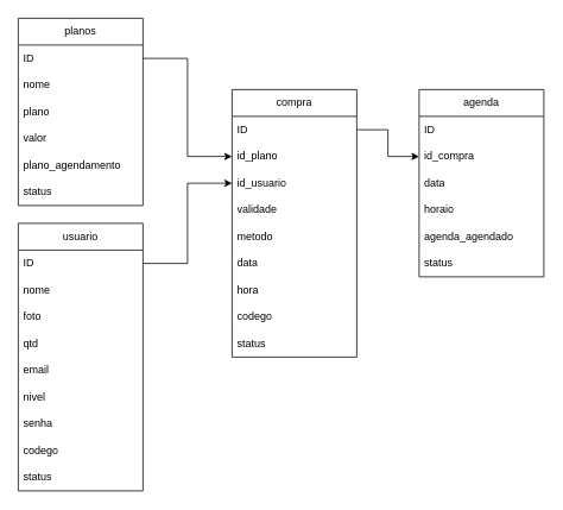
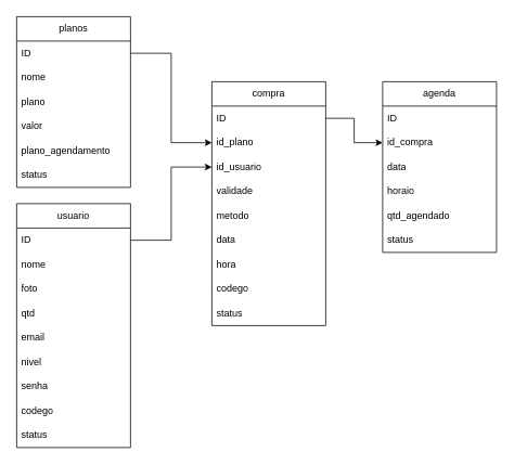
  <mxCell id="0" />
  <mxCell id="1" parent="0" />
  <mxCell id="2" value="usuario" style="swimlane;fontStyle=0;childLayout=stackLayout;horizontal=1;startSize=30;horizontalStack=0;resizeParent=1;resizeParentMax=0;resizeLast=0;collapsible=1;marginBottom=0;whiteSpace=wrap;html=1;" vertex="1" parent="1"><mxGeometry x="20" y="250" width="140" height="300" as="geometry"><mxRectangle x="20" y="170" width="80" height="30" as="alternateBounds" /></mxGeometry></mxCell>
  <mxCell id="3" value="ID" style="text;strokeColor=none;fillColor=none;align=left;verticalAlign=middle;spacingLeft=4;spacingRight=4;overflow=hidden;points=[[0,0.5],[1,0.5]];portConstraint=eastwest;rotatable=0;whiteSpace=wrap;html=1;shadow=0;" vertex="1" parent="2"><mxGeometry y="30" width="140" height="30" as="geometry" /></mxCell>
  <mxCell id="4" value="nome" style="text;strokeColor=none;fillColor=none;align=left;verticalAlign=middle;spacingLeft=4;spacingRight=4;overflow=hidden;points=[[0,0.5],[1,0.5]];portConstraint=eastwest;rotatable=0;whiteSpace=wrap;html=1;rounded=0;" vertex="1" parent="2"><mxGeometry y="60" width="140" height="30" as="geometry" /></mxCell>
  <mxCell id="5" value="foto" style="text;strokeColor=none;fillColor=none;align=left;verticalAlign=middle;spacingLeft=4;spacingRight=4;overflow=hidden;points=[[0,0.5],[1,0.5]];portConstraint=eastwest;rotatable=0;whiteSpace=wrap;html=1;" vertex="1" parent="2"><mxGeometry y="90" width="140" height="30" as="geometry" /></mxCell>
  <mxCell id="6" value="qtd" style="text;strokeColor=none;fillColor=none;align=left;verticalAlign=middle;spacingLeft=4;spacingRight=4;overflow=hidden;points=[[0,0.5],[1,0.5]];portConstraint=eastwest;rotatable=0;whiteSpace=wrap;html=1;" vertex="1" parent="2"><mxGeometry y="120" width="140" height="30" as="geometry" /></mxCell>
  <mxCell id="7" value="email" style="text;strokeColor=none;fillColor=none;align=left;verticalAlign=middle;spacingLeft=4;spacingRight=4;overflow=hidden;points=[[0,0.5],[1,0.5]];portConstraint=eastwest;rotatable=0;whiteSpace=wrap;html=1;" vertex="1" parent="2"><mxGeometry y="150" width="140" height="30" as="geometry" /></mxCell>
  <mxCell id="8" value="nivel" style="text;strokeColor=none;fillColor=none;align=left;verticalAlign=middle;spacingLeft=4;spacingRight=4;overflow=hidden;points=[[0,0.5],[1,0.5]];portConstraint=eastwest;rotatable=0;whiteSpace=wrap;html=1;" vertex="1" parent="2"><mxGeometry y="180" width="140" height="30" as="geometry" /></mxCell>
  <mxCell id="9" value="senha" style="text;strokeColor=none;fillColor=none;align=left;verticalAlign=middle;spacingLeft=4;spacingRight=4;overflow=hidden;points=[[0,0.5],[1,0.5]];portConstraint=eastwest;rotatable=0;whiteSpace=wrap;html=1;" vertex="1" parent="2"><mxGeometry y="210" width="140" height="30" as="geometry" /></mxCell>
  <mxCell id="10" value="codego" style="text;strokeColor=none;fillColor=none;align=left;verticalAlign=middle;spacingLeft=4;spacingRight=4;overflow=hidden;points=[[0,0.5],[1,0.5]];portConstraint=eastwest;rotatable=0;whiteSpace=wrap;html=1;" vertex="1" parent="2"><mxGeometry y="240" width="140" height="30" as="geometry" /></mxCell>
  <mxCell id="11" value="status" style="text;strokeColor=none;fillColor=none;align=left;verticalAlign=middle;spacingLeft=4;spacingRight=4;overflow=hidden;points=[[0,0.5],[1,0.5]];portConstraint=eastwest;rotatable=0;whiteSpace=wrap;html=1;" vertex="1" parent="2"><mxGeometry y="270" width="140" height="30" as="geometry" /></mxCell>
  <mxCell id="12" value="planos" style="swimlane;fontStyle=0;childLayout=stackLayout;horizontal=1;startSize=30;horizontalStack=0;resizeParent=1;resizeParentMax=0;resizeLast=0;collapsible=1;marginBottom=0;whiteSpace=wrap;html=1;" vertex="1" parent="1"><mxGeometry x="20" y="20" width="140" height="210" as="geometry"><mxRectangle x="20" y="140" width="80" height="30" as="alternateBounds" /></mxGeometry></mxCell>
  <mxCell id="13" value="ID" style="text;strokeColor=none;fillColor=none;align=left;verticalAlign=middle;spacingLeft=4;spacingRight=4;overflow=hidden;points=[[0,0.5],[1,0.5]];portConstraint=eastwest;rotatable=0;whiteSpace=wrap;html=1;" vertex="1" parent="12"><mxGeometry y="30" width="140" height="30" as="geometry" /></mxCell>
  <mxCell id="14" value="nome" style="text;strokeColor=none;fillColor=none;align=left;verticalAlign=middle;spacingLeft=4;spacingRight=4;overflow=hidden;points=[[0,0.5],[1,0.5]];portConstraint=eastwest;rotatable=0;whiteSpace=wrap;html=1;rounded=0;" vertex="1" parent="12"><mxGeometry y="60" width="140" height="30" as="geometry" /></mxCell>
  <mxCell id="15" value="plano" style="text;strokeColor=none;fillColor=none;align=left;verticalAlign=middle;spacingLeft=4;spacingRight=4;overflow=hidden;points=[[0,0.5],[1,0.5]];portConstraint=eastwest;rotatable=0;whiteSpace=wrap;html=1;" vertex="1" parent="12"><mxGeometry y="90" width="140" height="30" as="geometry" /></mxCell>
  <mxCell id="16" value="valor" style="text;strokeColor=none;fillColor=none;align=left;verticalAlign=middle;spacingLeft=4;spacingRight=4;overflow=hidden;points=[[0,0.5],[1,0.5]];portConstraint=eastwest;rotatable=0;whiteSpace=wrap;html=1;" vertex="1" parent="12"><mxGeometry y="120" width="140" height="30" as="geometry" /></mxCell>
  <mxCell id="17" value="plano_agendamento" style="text;strokeColor=none;fillColor=none;align=left;verticalAlign=middle;spacingLeft=4;spacingRight=4;overflow=hidden;points=[[0,0.5],[1,0.5]];portConstraint=eastwest;rotatable=0;whiteSpace=wrap;html=1;" vertex="1" parent="12"><mxGeometry y="150" width="140" height="30" as="geometry" /></mxCell>
  <mxCell id="18" value="status" style="text;strokeColor=none;fillColor=none;align=left;verticalAlign=middle;spacingLeft=4;spacingRight=4;overflow=hidden;points=[[0,0.5],[1,0.5]];portConstraint=eastwest;rotatable=0;whiteSpace=wrap;html=1;" vertex="1" parent="12"><mxGeometry y="180" width="140" height="30" as="geometry" /></mxCell>
  <mxCell id="19" value="agenda" style="swimlane;fontStyle=0;childLayout=stackLayout;horizontal=1;startSize=30;horizontalStack=0;resizeParent=1;resizeParentMax=0;resizeLast=0;collapsible=1;marginBottom=0;whiteSpace=wrap;html=1;" vertex="1" parent="1"><mxGeometry x="470" y="100" width="140" height="210" as="geometry"><mxRectangle x="480" y="70" width="80" height="30" as="alternateBounds" /></mxGeometry></mxCell>
  <mxCell id="20" value="ID" style="text;strokeColor=none;fillColor=none;align=left;verticalAlign=middle;spacingLeft=4;spacingRight=4;overflow=hidden;points=[[0,0.5],[1,0.5]];portConstraint=eastwest;rotatable=0;whiteSpace=wrap;html=1;" vertex="1" parent="19"><mxGeometry y="30" width="140" height="30" as="geometry" /></mxCell>
  <mxCell id="21" value="id_compra" style="text;strokeColor=none;fillColor=none;align=left;verticalAlign=middle;spacingLeft=4;spacingRight=4;overflow=hidden;points=[[0,0.5],[1,0.5]];portConstraint=eastwest;rotatable=0;whiteSpace=wrap;html=1;" vertex="1" parent="19"><mxGeometry y="60" width="140" height="30" as="geometry" /></mxCell>
  <mxCell id="22" value="data" style="text;strokeColor=none;fillColor=none;align=left;verticalAlign=middle;spacingLeft=4;spacingRight=4;overflow=hidden;points=[[0,0.5],[1,0.5]];portConstraint=eastwest;rotatable=0;whiteSpace=wrap;html=1;" vertex="1" parent="19"><mxGeometry y="90" width="140" height="30" as="geometry" /></mxCell>
  <mxCell id="23" value="horaio" style="text;strokeColor=none;fillColor=none;align=left;verticalAlign=middle;spacingLeft=4;spacingRight=4;overflow=hidden;points=[[0,0.5],[1,0.5]];portConstraint=eastwest;rotatable=0;whiteSpace=wrap;html=1;" vertex="1" parent="19"><mxGeometry y="120" width="140" height="30" as="geometry" /></mxCell>
- <mxCell id="24" value="agenda_agendado" style="text;strokeColor=none;fillColor=none;align=left;verticalAlign=middle;spacingLeft=4;spacingRight=4;overflow=hidden;points=[[0,0.5],[1,0.5]];portConstraint=eastwest;rotatable=0;whiteSpace=wrap;html=1;" vertex="1" parent="19"><mxGeometry y="150" width="140" height="30" as="geometry" /></mxCell>
+ <mxCell id="24" value="qtd_agendado" style="text;strokeColor=none;fillColor=none;align=left;verticalAlign=middle;spacingLeft=4;spacingRight=4;overflow=hidden;points=[[0,0.5],[1,0.5]];portConstraint=eastwest;rotatable=0;whiteSpace=wrap;html=1;" vertex="1" parent="19"><mxGeometry y="150" width="140" height="30" as="geometry" /></mxCell>
  <mxCell id="25" value="status" style="text;strokeColor=none;fillColor=none;align=left;verticalAlign=middle;spacingLeft=4;spacingRight=4;overflow=hidden;points=[[0,0.5],[1,0.5]];portConstraint=eastwest;rotatable=0;whiteSpace=wrap;html=1;" vertex="1" parent="19"><mxGeometry y="180" width="140" height="30" as="geometry" /></mxCell>
  <mxCell id="26" value="compra" style="swimlane;fontStyle=0;childLayout=stackLayout;horizontal=1;startSize=30;horizontalStack=0;resizeParent=1;resizeParentMax=0;resizeLast=0;collapsible=1;marginBottom=0;whiteSpace=wrap;html=1;" vertex="1" parent="1"><mxGeometry x="260" y="100" width="140" height="300" as="geometry"><mxRectangle x="270" y="150" width="80" height="30" as="alternateBounds" /></mxGeometry></mxCell>
  <mxCell id="27" value="ID" style="text;strokeColor=none;fillColor=none;align=left;verticalAlign=middle;spacingLeft=4;spacingRight=4;overflow=hidden;points=[[0,0.5],[1,0.5]];portConstraint=eastwest;rotatable=0;whiteSpace=wrap;html=1;" vertex="1" parent="26"><mxGeometry y="30" width="140" height="30" as="geometry" /></mxCell>
  <mxCell id="28" value="id_plano" style="text;strokeColor=none;fillColor=none;align=left;verticalAlign=middle;spacingLeft=4;spacingRight=4;overflow=hidden;points=[[0,0.5],[1,0.5]];portConstraint=eastwest;rotatable=0;whiteSpace=wrap;html=1;" vertex="1" parent="26"><mxGeometry y="60" width="140" height="30" as="geometry" /></mxCell>
  <mxCell id="29" value="id_usuario" style="text;strokeColor=none;fillColor=none;align=left;verticalAlign=middle;spacingLeft=4;spacingRight=4;overflow=hidden;points=[[0,0.5],[1,0.5]];portConstraint=eastwest;rotatable=0;whiteSpace=wrap;html=1;" vertex="1" parent="26"><mxGeometry y="90" width="140" height="30" as="geometry" /></mxCell>
  <mxCell id="30" value="validade" style="text;strokeColor=none;fillColor=none;align=left;verticalAlign=middle;spacingLeft=4;spacingRight=4;overflow=hidden;points=[[0,0.5],[1,0.5]];portConstraint=eastwest;rotatable=0;whiteSpace=wrap;html=1;" vertex="1" parent="26"><mxGeometry y="120" width="140" height="30" as="geometry" /></mxCell>
  <mxCell id="31" value="metodo" style="text;strokeColor=none;fillColor=none;align=left;verticalAlign=middle;spacingLeft=4;spacingRight=4;overflow=hidden;points=[[0,0.5],[1,0.5]];portConstraint=eastwest;rotatable=0;whiteSpace=wrap;html=1;" vertex="1" parent="26"><mxGeometry y="150" width="140" height="30" as="geometry" /></mxCell>
  <mxCell id="32" value="data" style="text;strokeColor=none;fillColor=none;align=left;verticalAlign=middle;spacingLeft=4;spacingRight=4;overflow=hidden;points=[[0,0.5],[1,0.5]];portConstraint=eastwest;rotatable=0;whiteSpace=wrap;html=1;" vertex="1" parent="26"><mxGeometry y="180" width="140" height="30" as="geometry" /></mxCell>
  <mxCell id="33" value="hora" style="text;strokeColor=none;fillColor=none;align=left;verticalAlign=middle;spacingLeft=4;spacingRight=4;overflow=hidden;points=[[0,0.5],[1,0.5]];portConstraint=eastwest;rotatable=0;whiteSpace=wrap;html=1;" vertex="1" parent="26"><mxGeometry y="210" width="140" height="30" as="geometry" /></mxCell>
  <mxCell id="34" value="codego" style="text;strokeColor=none;fillColor=none;align=left;verticalAlign=middle;spacingLeft=4;spacingRight=4;overflow=hidden;points=[[0,0.5],[1,0.5]];portConstraint=eastwest;rotatable=0;whiteSpace=wrap;html=1;" vertex="1" parent="26"><mxGeometry y="240" width="140" height="30" as="geometry" /></mxCell>
  <mxCell id="35" value="status" style="text;strokeColor=none;fillColor=none;align=left;verticalAlign=middle;spacingLeft=4;spacingRight=4;overflow=hidden;points=[[0,0.5],[1,0.5]];portConstraint=eastwest;rotatable=0;whiteSpace=wrap;html=1;" vertex="1" parent="26"><mxGeometry y="270" width="140" height="30" as="geometry" /></mxCell>
  <mxCell id="36" style="edgeStyle=orthogonalEdgeStyle;rounded=0;orthogonalLoop=1;jettySize=auto;html=1;exitX=1;exitY=0.5;exitDx=0;exitDy=0;entryX=0;entryY=0.5;entryDx=0;entryDy=0;" edge="1" parent="1" source="13" target="28"><mxGeometry relative="1" as="geometry" /></mxCell>
  <mxCell id="37" style="edgeStyle=orthogonalEdgeStyle;rounded=0;orthogonalLoop=1;jettySize=auto;html=1;exitX=1;exitY=0.5;exitDx=0;exitDy=0;entryX=0;entryY=0.5;entryDx=0;entryDy=0;" edge="1" parent="1" source="3" target="29"><mxGeometry relative="1" as="geometry" /></mxCell>
  <mxCell id="38" style="edgeStyle=orthogonalEdgeStyle;rounded=0;orthogonalLoop=1;jettySize=auto;html=1;exitX=1;exitY=0.5;exitDx=0;exitDy=0;entryX=0;entryY=0.5;entryDx=0;entryDy=0;" edge="1" parent="1" source="27" target="21"><mxGeometry relative="1" as="geometry" /></mxCell>
